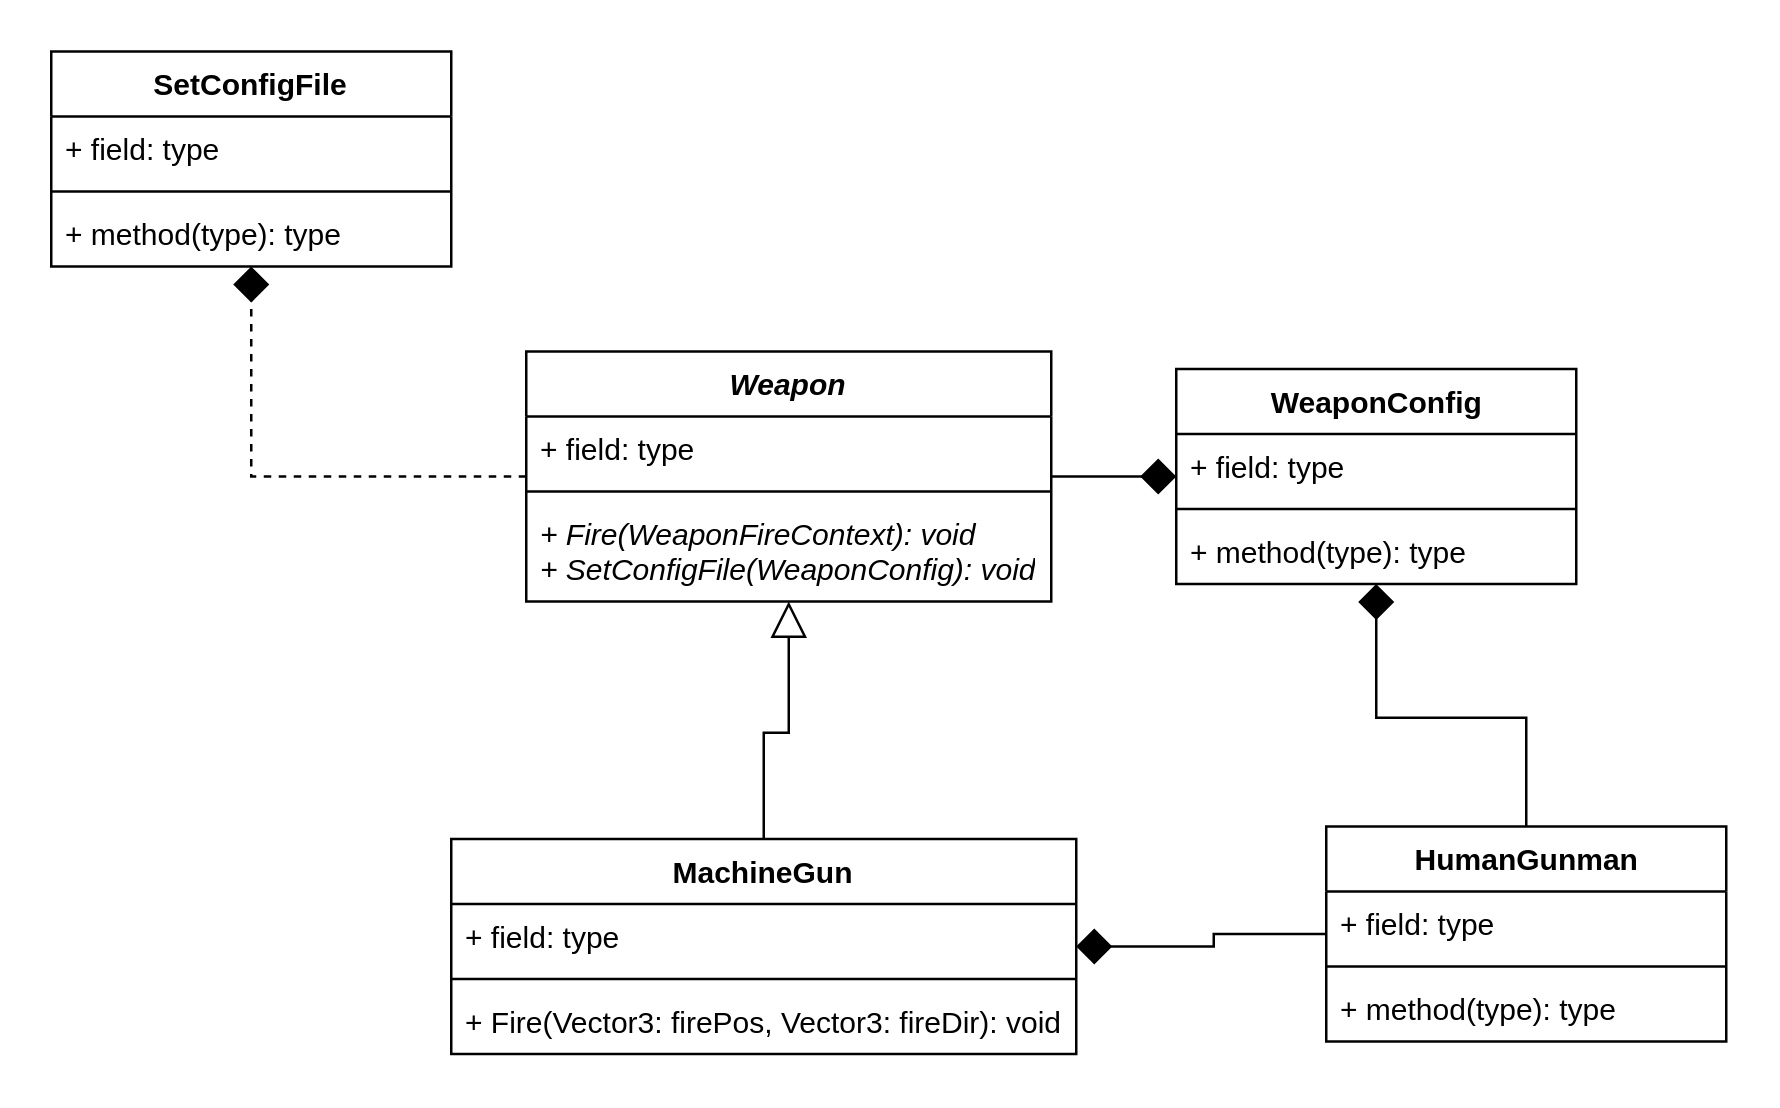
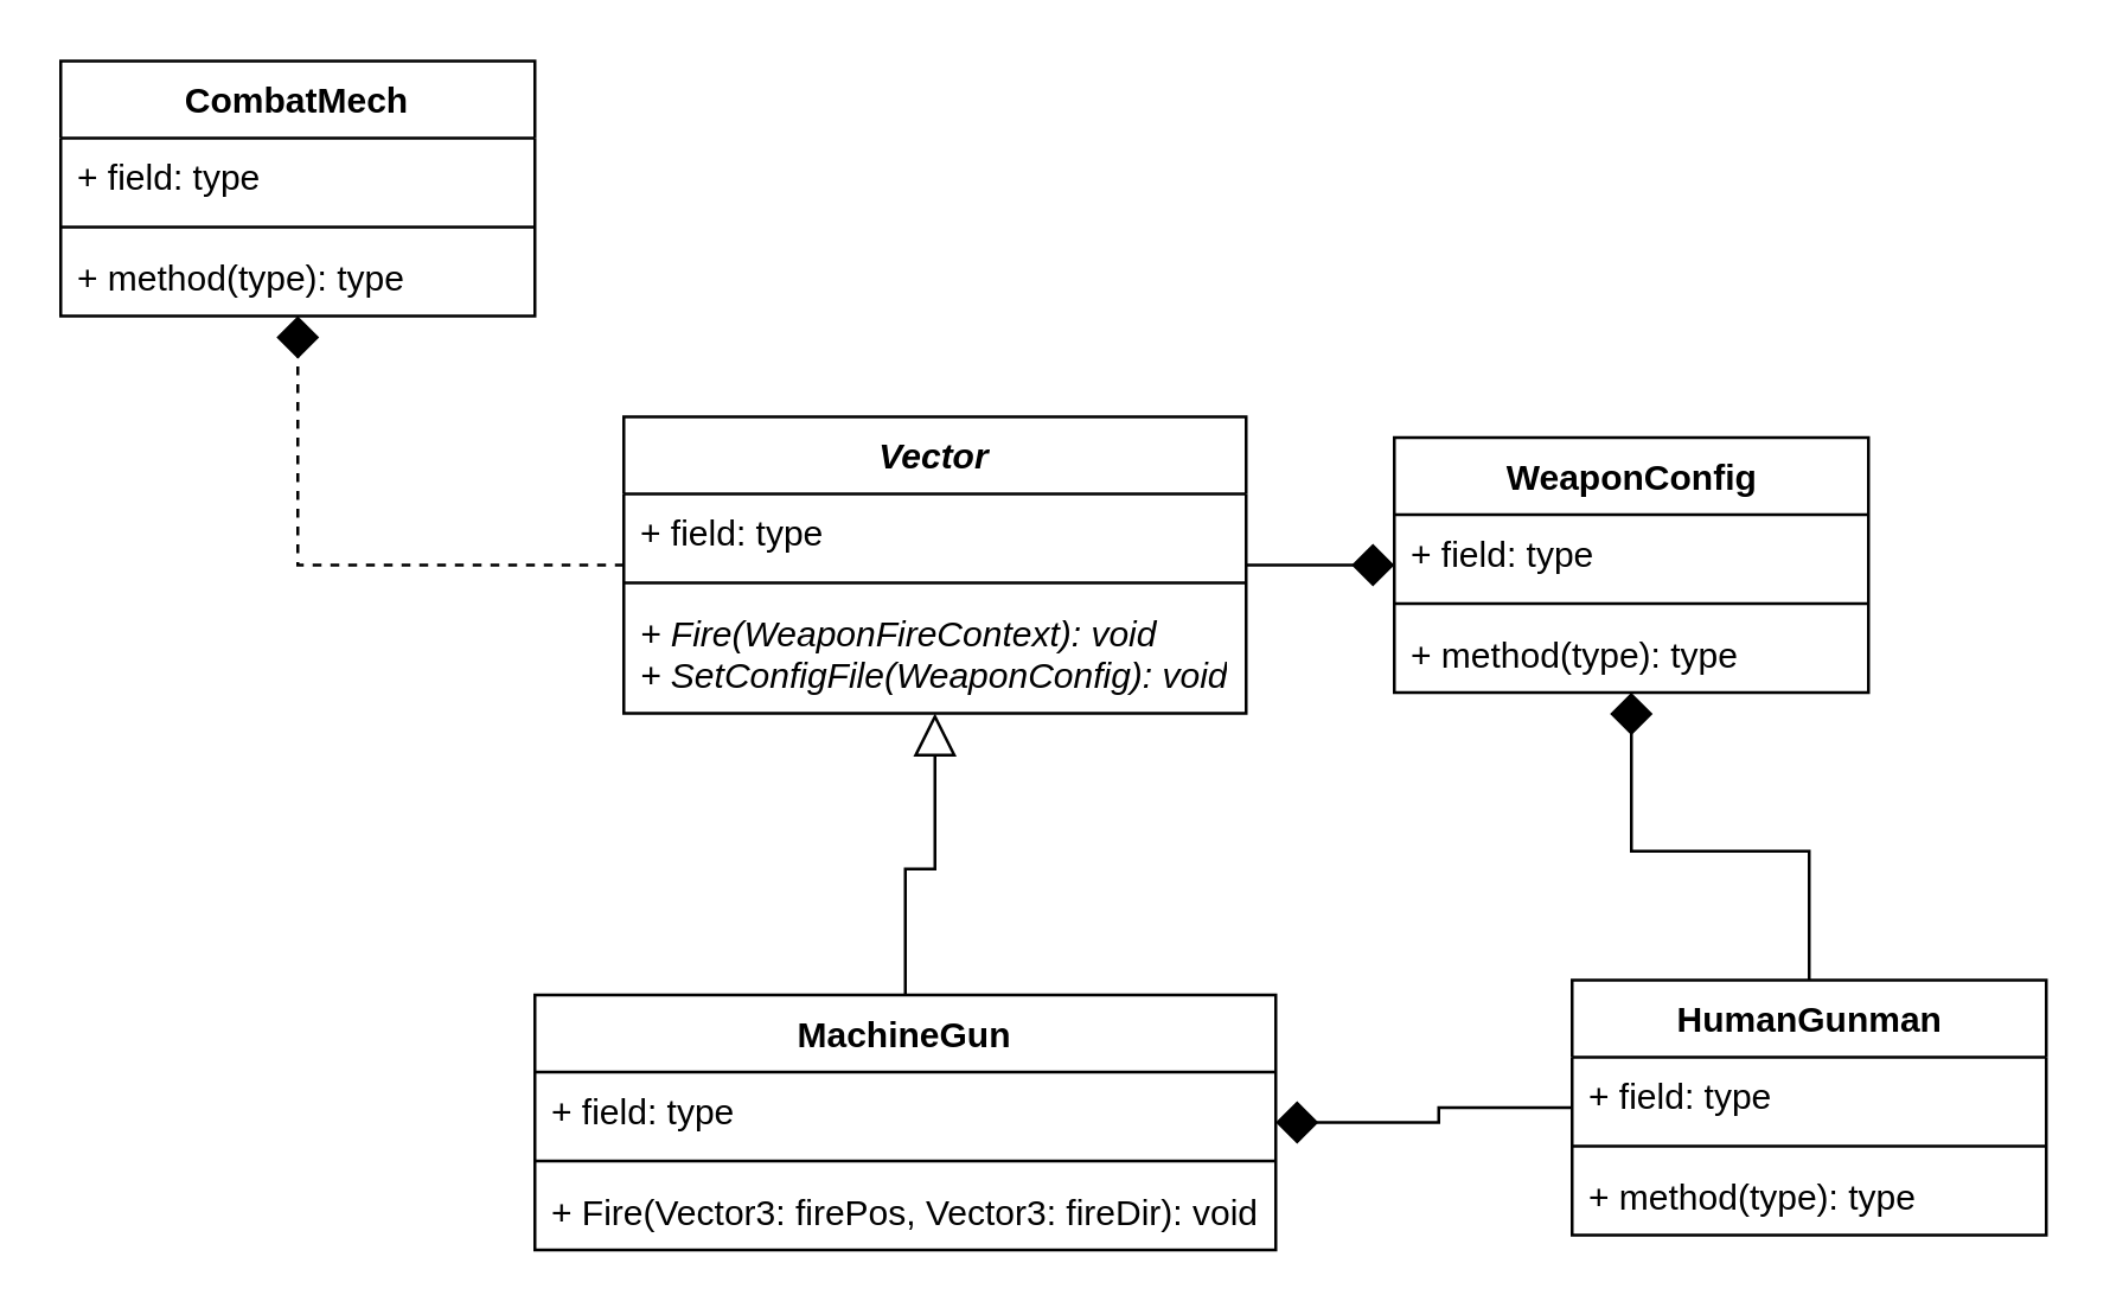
  <mxCell id="0" />
  <mxCell id="1" parent="0" />
- <mxCell id="2" value="SetConfigFile" parent="1" style="swimlane;fontStyle=1;align=center;verticalAlign=top;childLayout=stackLayout;horizontal=1;startSize=26;horizontalStack=0;resizeParent=1;resizeParentMax=0;resizeLast=0;collapsible=1;marginBottom=0;" vertex="1"><mxGeometry as="geometry" y="20" x="20" height="86" width="160" /></mxCell>
+ <mxCell id="2" value="CombatMech" parent="1" style="swimlane;fontStyle=1;align=center;verticalAlign=top;childLayout=stackLayout;horizontal=1;startSize=26;horizontalStack=0;resizeParent=1;resizeParentMax=0;resizeLast=0;collapsible=1;marginBottom=0;" vertex="1"><mxGeometry as="geometry" y="20" x="20" height="86" width="160" /></mxCell>
  <mxCell id="3" value="+ field: type" parent="2" style="text;strokeColor=none;fillColor=none;align=left;verticalAlign=top;spacingLeft=4;spacingRight=4;overflow=hidden;rotatable=0;points=[[0,0.5],[1,0.5]];portConstraint=eastwest;" vertex="1"><mxGeometry as="geometry" y="26" height="26" width="160" /></mxCell>
  <mxCell id="4" value="" parent="2" style="line;strokeWidth=1;fillColor=none;align=left;verticalAlign=middle;spacingTop=-1;spacingLeft=3;spacingRight=3;rotatable=0;labelPosition=right;points=[];portConstraint=eastwest;" vertex="1"><mxGeometry as="geometry" y="52" height="8" width="160" /></mxCell>
  <mxCell id="5" value="+ method(type): type" parent="2" style="text;strokeColor=none;fillColor=none;align=left;verticalAlign=top;spacingLeft=4;spacingRight=4;overflow=hidden;rotatable=0;points=[[0,0.5],[1,0.5]];portConstraint=eastwest;" vertex="1"><mxGeometry as="geometry" y="60" height="26" width="160" /></mxCell>
  <mxCell id="6" parent="1" target="17" edge="1" style="edgeStyle=orthogonalEdgeStyle;rounded=0;orthogonalLoop=1;jettySize=auto;html=1;startSize=12;endArrow=diamond;endFill=1;endSize=12;" source="8"><mxGeometry as="geometry" relative="1" /></mxCell>
  <mxCell id="7" parent="1" target="2" edge="1" style="edgeStyle=orthogonalEdgeStyle;rounded=0;orthogonalLoop=1;jettySize=auto;html=1;startSize=12;endArrow=diamond;endFill=1;endSize=12;dashed=1;" source="8"><mxGeometry as="geometry" relative="1" /></mxCell>
- <mxCell id="8" value="Weapon" parent="1" style="swimlane;fontStyle=3;align=center;verticalAlign=top;childLayout=stackLayout;horizontal=1;startSize=26;horizontalStack=0;resizeParent=1;resizeParentMax=0;resizeLast=0;collapsible=1;marginBottom=0;" vertex="1"><mxGeometry as="geometry" y="140" x="210" height="100" width="210" /></mxCell>
+ <mxCell id="8" value="Vector" parent="1" style="swimlane;fontStyle=3;align=center;verticalAlign=top;childLayout=stackLayout;horizontal=1;startSize=26;horizontalStack=0;resizeParent=1;resizeParentMax=0;resizeLast=0;collapsible=1;marginBottom=0;" vertex="1"><mxGeometry as="geometry" y="140" x="210" height="100" width="210" /></mxCell>
  <mxCell id="9" value="+ field: type" parent="8" style="text;strokeColor=none;fillColor=none;align=left;verticalAlign=top;spacingLeft=4;spacingRight=4;overflow=hidden;rotatable=0;points=[[0,0.5],[1,0.5]];portConstraint=eastwest;" vertex="1"><mxGeometry as="geometry" y="26" height="26" width="210" /></mxCell>
  <mxCell id="10" value="" parent="8" style="line;strokeWidth=1;fillColor=none;align=left;verticalAlign=middle;spacingTop=-1;spacingLeft=3;spacingRight=3;rotatable=0;labelPosition=right;points=[];portConstraint=eastwest;" vertex="1"><mxGeometry as="geometry" y="52" height="8" width="210" /></mxCell>
  <mxCell id="11" value="&lt;i&gt;+ Fire(WeaponFireContext): void&lt;br&gt;+ SetConfigFile(WeaponConfig): void&lt;br&gt;&lt;/i&gt;" parent="8" style="text;strokeColor=none;fillColor=none;align=left;verticalAlign=top;spacingLeft=4;spacingRight=4;overflow=hidden;rotatable=0;points=[[0,0.5],[1,0.5]];portConstraint=eastwest;html=1;" vertex="1"><mxGeometry as="geometry" y="60" height="40" width="210" /></mxCell>
  <mxCell id="12" parent="1" target="8" edge="1" style="edgeStyle=orthogonalEdgeStyle;rounded=0;orthogonalLoop=1;jettySize=auto;html=1;endArrow=block;endFill=0;endSize=12;startSize=12;" source="13"><mxGeometry as="geometry" relative="1" /></mxCell>
  <mxCell id="13" value="MachineGun" parent="1" style="swimlane;fontStyle=1;align=center;verticalAlign=top;childLayout=stackLayout;horizontal=1;startSize=26;horizontalStack=0;resizeParent=1;resizeParentMax=0;resizeLast=0;collapsible=1;marginBottom=0;" vertex="1"><mxGeometry as="geometry" y="335" x="180" height="86" width="250" /></mxCell>
  <mxCell id="14" value="+ field: type" parent="13" style="text;strokeColor=none;fillColor=none;align=left;verticalAlign=top;spacingLeft=4;spacingRight=4;overflow=hidden;rotatable=0;points=[[0,0.5],[1,0.5]];portConstraint=eastwest;" vertex="1"><mxGeometry as="geometry" y="26" height="26" width="250" /></mxCell>
  <mxCell id="15" value="" parent="13" style="line;strokeWidth=1;fillColor=none;align=left;verticalAlign=middle;spacingTop=-1;spacingLeft=3;spacingRight=3;rotatable=0;labelPosition=right;points=[];portConstraint=eastwest;" vertex="1"><mxGeometry as="geometry" y="52" height="8" width="250" /></mxCell>
  <mxCell id="16" value="+ Fire(Vector3: firePos, Vector3: fireDir): void" parent="13" style="text;strokeColor=none;fillColor=none;align=left;verticalAlign=top;spacingLeft=4;spacingRight=4;overflow=hidden;rotatable=0;points=[[0,0.5],[1,0.5]];portConstraint=eastwest;" vertex="1"><mxGeometry as="geometry" y="60" height="26" width="250" /></mxCell>
  <mxCell id="17" value="WeaponConfig" parent="1" style="swimlane;fontStyle=1;align=center;verticalAlign=top;childLayout=stackLayout;horizontal=1;startSize=26;horizontalStack=0;resizeParent=1;resizeParentMax=0;resizeLast=0;collapsible=1;marginBottom=0;html=1;" vertex="1"><mxGeometry as="geometry" y="147" x="470" height="86" width="160" /></mxCell>
  <mxCell id="18" value="+ field: type" parent="17" style="text;strokeColor=none;fillColor=none;align=left;verticalAlign=top;spacingLeft=4;spacingRight=4;overflow=hidden;rotatable=0;points=[[0,0.5],[1,0.5]];portConstraint=eastwest;" vertex="1"><mxGeometry as="geometry" y="26" height="26" width="160" /></mxCell>
  <mxCell id="19" value="" parent="17" style="line;strokeWidth=1;fillColor=none;align=left;verticalAlign=middle;spacingTop=-1;spacingLeft=3;spacingRight=3;rotatable=0;labelPosition=right;points=[];portConstraint=eastwest;" vertex="1"><mxGeometry as="geometry" y="52" height="8" width="160" /></mxCell>
  <mxCell id="20" value="+ method(type): type" parent="17" style="text;strokeColor=none;fillColor=none;align=left;verticalAlign=top;spacingLeft=4;spacingRight=4;overflow=hidden;rotatable=0;points=[[0,0.5],[1,0.5]];portConstraint=eastwest;" vertex="1"><mxGeometry as="geometry" y="60" height="26" width="160" /></mxCell>
  <mxCell id="21" parent="1" target="17" edge="1" style="edgeStyle=orthogonalEdgeStyle;rounded=0;orthogonalLoop=1;jettySize=auto;html=1;startSize=12;endArrow=diamond;endFill=1;endSize=12;" source="23"><mxGeometry as="geometry" relative="1" /></mxCell>
  <mxCell id="22" parent="1" target="13" edge="1" style="edgeStyle=orthogonalEdgeStyle;rounded=0;orthogonalLoop=1;jettySize=auto;html=1;startSize=12;endArrow=diamond;endFill=1;endSize=12;" source="23"><mxGeometry as="geometry" relative="1" /></mxCell>
  <mxCell id="23" value="HumanGunman" parent="1" style="swimlane;fontStyle=1;align=center;verticalAlign=top;childLayout=stackLayout;horizontal=1;startSize=26;horizontalStack=0;resizeParent=1;resizeParentMax=0;resizeLast=0;collapsible=1;marginBottom=0;html=1;" vertex="1"><mxGeometry as="geometry" y="330" x="530" height="86" width="160" /></mxCell>
  <mxCell id="24" value="+ field: type" parent="23" style="text;strokeColor=none;fillColor=none;align=left;verticalAlign=top;spacingLeft=4;spacingRight=4;overflow=hidden;rotatable=0;points=[[0,0.5],[1,0.5]];portConstraint=eastwest;" vertex="1"><mxGeometry as="geometry" y="26" height="26" width="160" /></mxCell>
  <mxCell id="25" value="" parent="23" style="line;strokeWidth=1;fillColor=none;align=left;verticalAlign=middle;spacingTop=-1;spacingLeft=3;spacingRight=3;rotatable=0;labelPosition=right;points=[];portConstraint=eastwest;" vertex="1"><mxGeometry as="geometry" y="52" height="8" width="160" /></mxCell>
  <mxCell id="26" value="+ method(type): type" parent="23" style="text;strokeColor=none;fillColor=none;align=left;verticalAlign=top;spacingLeft=4;spacingRight=4;overflow=hidden;rotatable=0;points=[[0,0.5],[1,0.5]];portConstraint=eastwest;" vertex="1"><mxGeometry as="geometry" y="60" height="26" width="160" /></mxCell>
